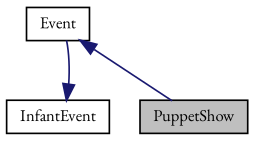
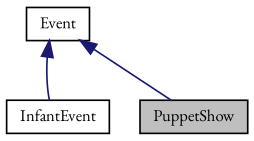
  digraph {
    fontname="EB Garamond"
    node [color=black fillcolor=white fontname="EB Garamond" fontsize=10 shape=record style=filled]
    edge [color=midnightblue dir=back fontname="EB Garamond" fontsize=10 labelfontname=Helvetica labelfontsize=10 style=solid]
    n1 [fillcolor=grey75 fontcolor=black height=0.2 label=PuppetShow width=0.4]
    n2 [height=0.2 label=InfantEvent width=0.4]
    n3 [height=0.2 label=Event width=0.4]
    n3 -> n1
-   n2 -> n3
+   n3 -> n2
  }
